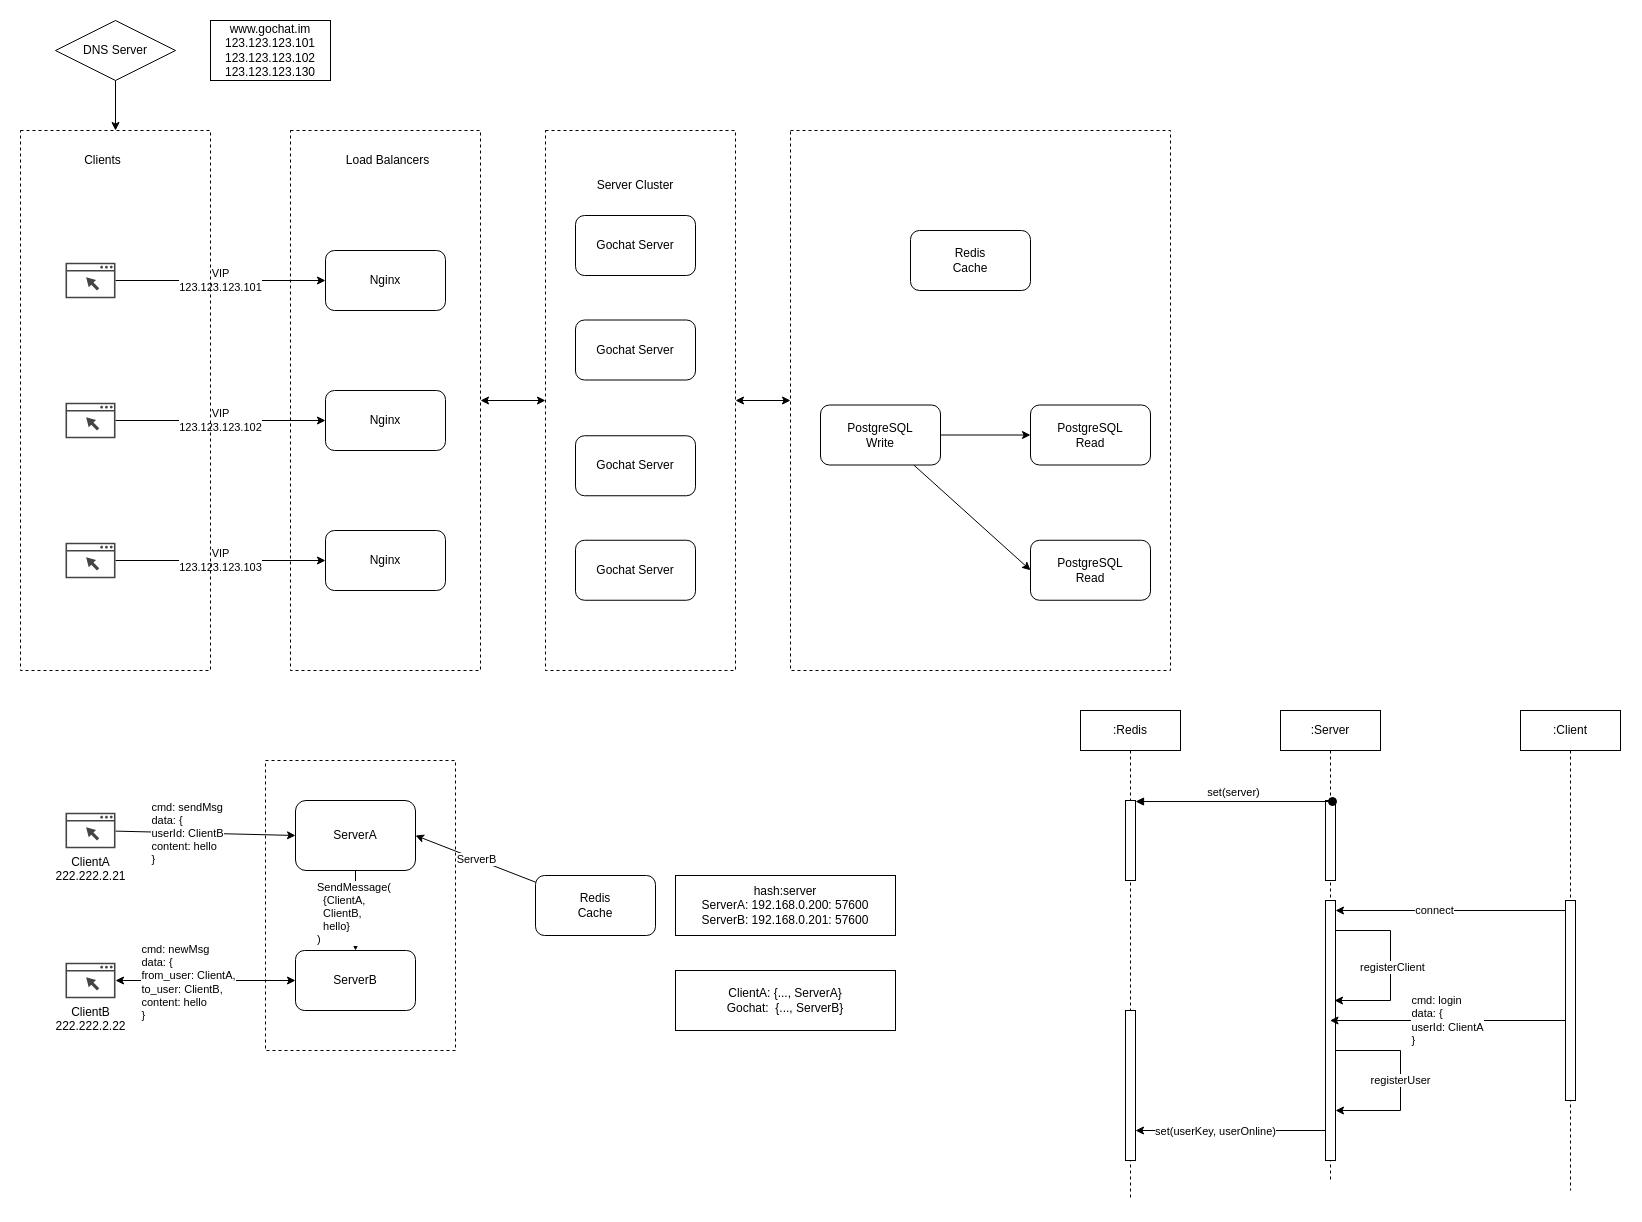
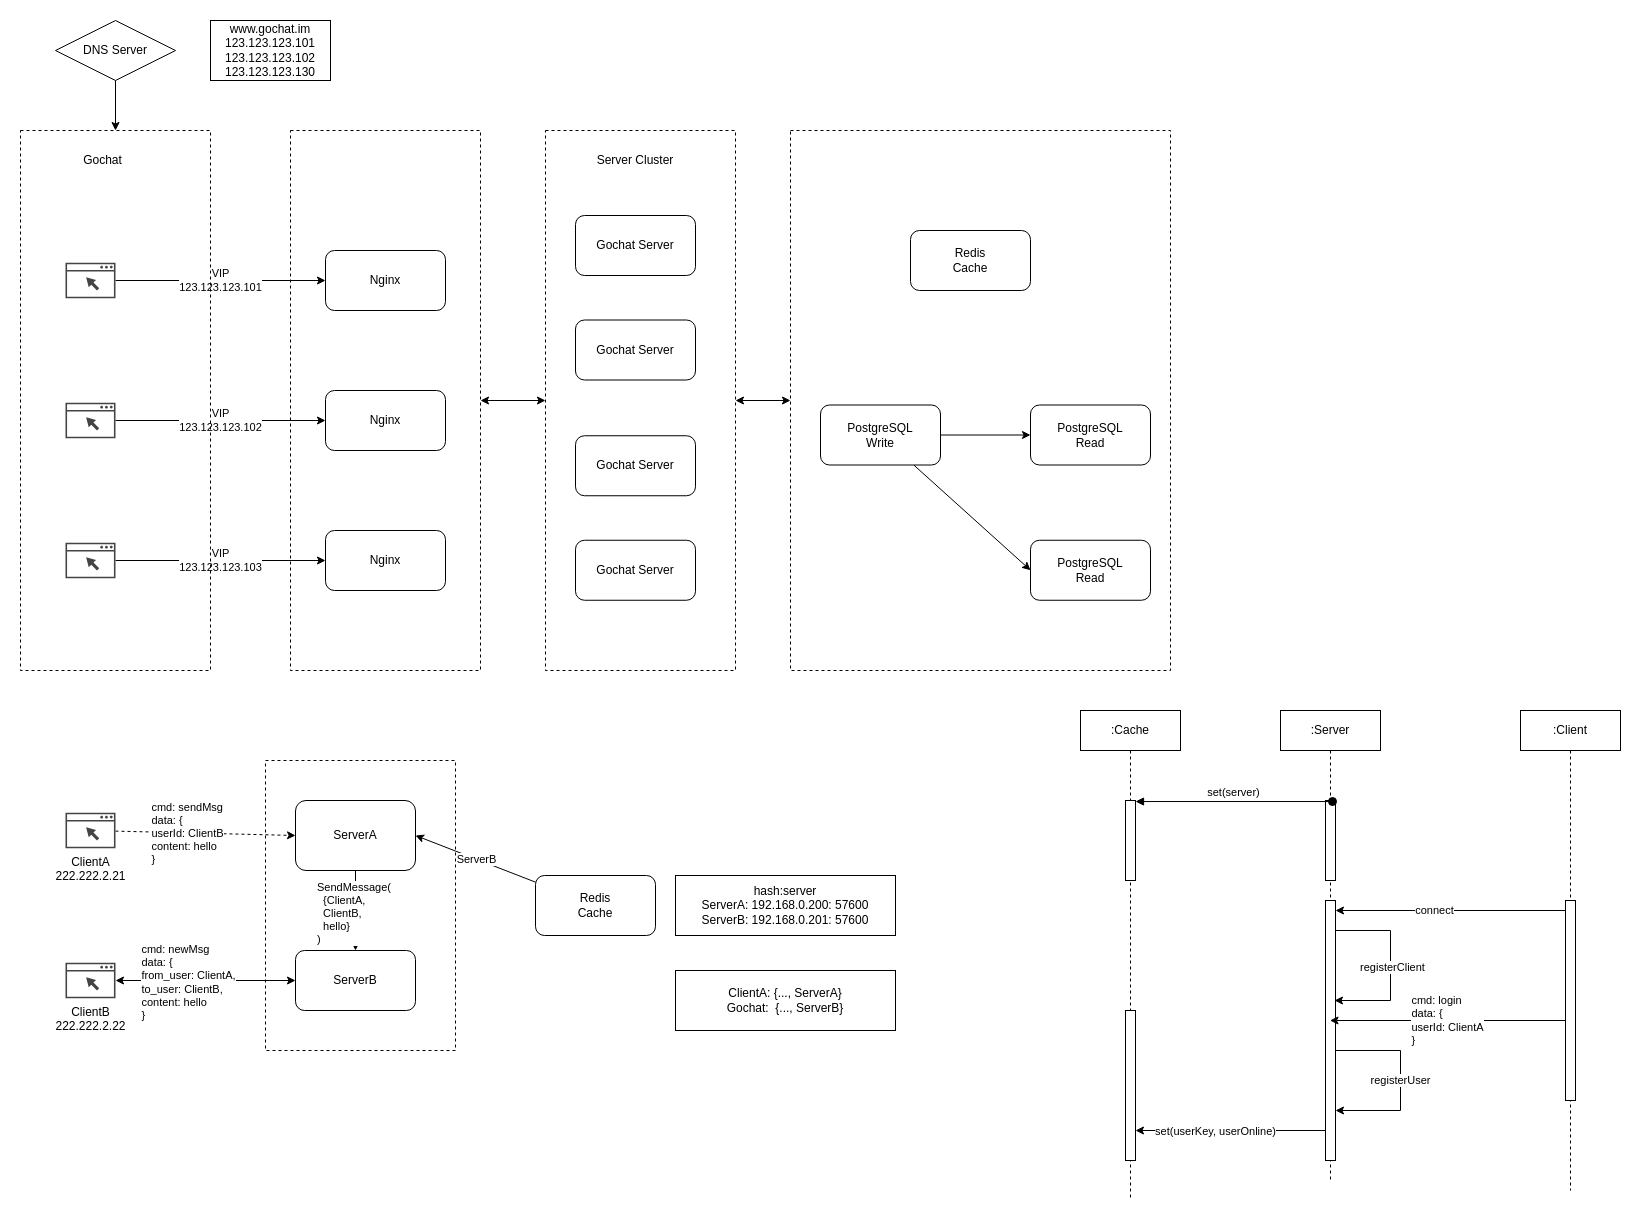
  <mxCell id="0" />
  <mxCell id="1" parent="0" />
  <mxCell id="2" value="" style="rounded=0;whiteSpace=wrap;html=1;fillColor=none;dashed=1;" vertex="1" parent="1"><mxGeometry x="265" y="760" width="190" height="290" as="geometry" /></mxCell>
  <mxCell id="3" value="" style="rounded=0;whiteSpace=wrap;html=1;fillColor=none;dashed=1;" vertex="1" parent="1"><mxGeometry x="790" y="130" width="380" height="540" as="geometry" /></mxCell>
  <mxCell id="4" style="edgeStyle=none;rounded=0;orthogonalLoop=1;jettySize=auto;html=1;entryX=0;entryY=0.5;entryDx=0;entryDy=0;startArrow=classic;startFill=1;" edge="1" parent="1" source="5" target="3"><mxGeometry relative="1" as="geometry" /></mxCell>
  <mxCell id="5" value="" style="rounded=0;whiteSpace=wrap;html=1;fillColor=none;dashed=1;" vertex="1" parent="1"><mxGeometry x="545" y="130" width="190" height="540" as="geometry" /></mxCell>
  <mxCell id="6" value="VIP&lt;br&gt;123.123.123.101" style="rounded=0;orthogonalLoop=1;jettySize=auto;html=1;entryX=0;entryY=0.5;entryDx=0;entryDy=0;" edge="1" parent="1" source="7" target="12"><mxGeometry relative="1" as="geometry" /></mxCell>
  <mxCell id="7" value="" style="pointerEvents=1;shadow=0;dashed=0;html=1;strokeColor=none;fillColor=#434445;aspect=fixed;labelPosition=center;verticalLabelPosition=bottom;verticalAlign=top;align=center;outlineConnect=0;shape=mxgraph.vvd.web_browser;" vertex="1" parent="1"><mxGeometry x="65" y="262.25" width="50" height="35.5" as="geometry" /></mxCell>
  <mxCell id="8" value="VIP&lt;br&gt;123.123.123.102" style="edgeStyle=none;rounded=0;orthogonalLoop=1;jettySize=auto;html=1;entryX=0;entryY=0.5;entryDx=0;entryDy=0;" edge="1" parent="1" source="9" target="13"><mxGeometry relative="1" as="geometry" /></mxCell>
  <mxCell id="9" value="" style="pointerEvents=1;shadow=0;dashed=0;html=1;strokeColor=none;fillColor=#434445;aspect=fixed;labelPosition=center;verticalLabelPosition=bottom;verticalAlign=top;align=center;outlineConnect=0;shape=mxgraph.vvd.web_browser;" vertex="1" parent="1"><mxGeometry x="65" y="402.25" width="50" height="35.5" as="geometry" /></mxCell>
  <mxCell id="10" value="VIP&lt;br&gt;123.123.123.103" style="edgeStyle=none;rounded=0;orthogonalLoop=1;jettySize=auto;html=1;entryX=0;entryY=0.5;entryDx=0;entryDy=0;" edge="1" parent="1" source="11" target="14"><mxGeometry relative="1" as="geometry" /></mxCell>
  <mxCell id="11" value="" style="pointerEvents=1;shadow=0;dashed=0;html=1;strokeColor=none;fillColor=#434445;aspect=fixed;labelPosition=center;verticalLabelPosition=bottom;verticalAlign=top;align=center;outlineConnect=0;shape=mxgraph.vvd.web_browser;" vertex="1" parent="1"><mxGeometry x="65" y="542.25" width="50" height="35.5" as="geometry" /></mxCell>
  <mxCell id="12" value="Nginx" style="rounded=1;whiteSpace=wrap;html=1;" vertex="1" parent="1"><mxGeometry x="325" y="250" width="120" height="60" as="geometry" /></mxCell>
  <mxCell id="13" value="Nginx" style="rounded=1;whiteSpace=wrap;html=1;" vertex="1" parent="1"><mxGeometry x="325" y="390" width="120" height="60" as="geometry" /></mxCell>
  <mxCell id="14" value="Nginx" style="rounded=1;whiteSpace=wrap;html=1;" vertex="1" parent="1"><mxGeometry x="325" y="530" width="120" height="60" as="geometry" /></mxCell>
  <mxCell id="15" style="edgeStyle=none;rounded=0;orthogonalLoop=1;jettySize=auto;html=1;entryX=0.5;entryY=0;entryDx=0;entryDy=0;startArrow=none;startFill=0;" edge="1" parent="1" source="16" target="47"><mxGeometry relative="1" as="geometry" /></mxCell>
  <mxCell id="16" value="DNS Server" style="rhombus;whiteSpace=wrap;html=1;fillColor=#ffffff;" vertex="1" parent="1"><mxGeometry x="55" y="20" width="120" height="60" as="geometry" /></mxCell>
  <mxCell id="17" value="www.gochat.im&lt;br&gt;123.123.123.101&lt;br&gt;123.123.123.102&lt;br&gt;123.123.123.130" style="rounded=0;whiteSpace=wrap;html=1;fillColor=#ffffff;" vertex="1" parent="1"><mxGeometry x="210" y="20" width="120" height="60" as="geometry" /></mxCell>
  <mxCell id="18" value="Gochat Server" style="rounded=1;whiteSpace=wrap;html=1;fillColor=#ffffff;" vertex="1" parent="1"><mxGeometry x="575" y="215" width="120" height="60" as="geometry" /></mxCell>
  <mxCell id="19" value="Gochat Server" style="rounded=1;whiteSpace=wrap;html=1;fillColor=#ffffff;" vertex="1" parent="1"><mxGeometry x="575" y="435.25" width="120" height="60" as="geometry" /></mxCell>
  <mxCell id="20" value="Gochat Server" style="rounded=1;whiteSpace=wrap;html=1;fillColor=#ffffff;" vertex="1" parent="1"><mxGeometry x="575" y="319.5" width="120" height="60" as="geometry" /></mxCell>
  <mxCell id="21" value="Gochat Server" style="rounded=1;whiteSpace=wrap;html=1;fillColor=#ffffff;" vertex="1" parent="1"><mxGeometry x="575" y="539.75" width="120" height="60" as="geometry" /></mxCell>
  <mxCell id="22" value="Redis&lt;br&gt;Cache" style="rounded=1;whiteSpace=wrap;html=1;fillColor=#ffffff;" vertex="1" parent="1"><mxGeometry x="910" y="230" width="120" height="60" as="geometry" /></mxCell>
  <mxCell id="23" style="edgeStyle=none;rounded=0;orthogonalLoop=1;jettySize=auto;html=1;entryX=0;entryY=0.5;entryDx=0;entryDy=0;startArrow=none;startFill=0;" edge="1" parent="1" source="25" target="27"><mxGeometry relative="1" as="geometry" /></mxCell>
  <mxCell id="24" style="edgeStyle=none;rounded=0;orthogonalLoop=1;jettySize=auto;html=1;entryX=0;entryY=0.5;entryDx=0;entryDy=0;startArrow=none;startFill=0;" edge="1" parent="1" source="25" target="26"><mxGeometry relative="1" as="geometry" /></mxCell>
  <mxCell id="25" value="PostgreSQL&lt;br&gt;Write" style="rounded=1;whiteSpace=wrap;html=1;fillColor=#ffffff;" vertex="1" parent="1"><mxGeometry x="820" y="404.5" width="120" height="60" as="geometry" /></mxCell>
  <mxCell id="26" value="PostgreSQL&lt;br&gt;Read" style="rounded=1;whiteSpace=wrap;html=1;fillColor=#ffffff;" vertex="1" parent="1"><mxGeometry x="1030" y="539.75" width="120" height="60" as="geometry" /></mxCell>
  <mxCell id="27" value="PostgreSQL&lt;br&gt;Read" style="rounded=1;whiteSpace=wrap;html=1;fillColor=#ffffff;" vertex="1" parent="1"><mxGeometry x="1030" y="404.5" width="120" height="60" as="geometry" /></mxCell>
- <mxCell id="28" value="Server Cluster" style="text;html=1;strokeColor=none;fillColor=none;align=center;verticalAlign=middle;whiteSpace=wrap;rounded=0;dashed=1;" vertex="1" parent="1"><mxGeometry x="595" y="175" width="80" height="20" as="geometry" /></mxCell>
+ <mxCell id="28" value="Server Cluster" style="text;html=1;strokeColor=none;fillColor=none;align=center;verticalAlign=middle;whiteSpace=wrap;rounded=0;dashed=1;" vertex="1" parent="1"><mxGeometry x="595" y="150" width="80" height="20" as="geometry" /></mxCell>
  <mxCell id="29" style="edgeStyle=none;rounded=0;orthogonalLoop=1;jettySize=auto;html=1;entryX=0;entryY=0.5;entryDx=0;entryDy=0;startArrow=classic;startFill=1;" edge="1" parent="1" source="30" target="5"><mxGeometry relative="1" as="geometry" /></mxCell>
  <mxCell id="30" value="" style="rounded=0;whiteSpace=wrap;html=1;fillColor=none;dashed=1;" vertex="1" parent="1"><mxGeometry x="290" y="130" width="190" height="540" as="geometry" /></mxCell>
- <mxCell id="31" value="Load Balancers" style="text;html=1;strokeColor=none;fillColor=none;align=center;verticalAlign=middle;whiteSpace=wrap;rounded=0;dashed=1;" vertex="1" parent="1"><mxGeometry x="340" y="150" width="95" height="20" as="geometry" /></mxCell>
  <mxCell id="32" style="edgeStyle=none;rounded=0;orthogonalLoop=1;jettySize=auto;html=1;entryX=0.5;entryY=0;entryDx=0;entryDy=0;startArrow=none;startFill=0;" edge="1" parent="1" source="34" target="35"><mxGeometry relative="1" as="geometry" /></mxCell>
  <mxCell id="33" value="SendMessage(&lt;br&gt;&amp;nbsp; {ClientA,&lt;br&gt;&amp;nbsp; ClientB,&lt;br&gt;&amp;nbsp; hello}&lt;br&gt;)" style="edgeLabel;html=1;align=left;verticalAlign=middle;resizable=0;points=[];" vertex="1" connectable="0" parent="32"><mxGeometry x="-0.378" relative="1" as="geometry"><mxPoint x="-40" y="17" as="offset" /></mxGeometry></mxCell>
  <mxCell id="34" value="ServerA" style="rounded=1;whiteSpace=wrap;html=1;fillColor=#ffffff;" vertex="1" parent="1"><mxGeometry x="295" y="800" width="120" height="70" as="geometry" /></mxCell>
  <mxCell id="35" value="ServerB" style="rounded=1;whiteSpace=wrap;html=1;fillColor=#ffffff;" vertex="1" parent="1"><mxGeometry x="295" y="950" width="120" height="60" as="geometry" /></mxCell>
  <mxCell id="36" style="edgeStyle=none;rounded=0;orthogonalLoop=1;jettySize=auto;html=1;entryX=1;entryY=0.5;entryDx=0;entryDy=0;startArrow=none;startFill=0;" edge="1" parent="1" source="38" target="34"><mxGeometry relative="1" as="geometry" /></mxCell>
  <mxCell id="37" value="ServerB" style="edgeLabel;html=1;align=center;verticalAlign=middle;resizable=0;points=[];" vertex="1" connectable="0" parent="36"><mxGeometry relative="1" as="geometry"><mxPoint as="offset" /></mxGeometry></mxCell>
  <mxCell id="38" value="Redis&lt;br&gt;Cache" style="rounded=1;whiteSpace=wrap;html=1;fillColor=#ffffff;" vertex="1" parent="1"><mxGeometry x="535" y="875" width="120" height="60" as="geometry" /></mxCell>
  <mxCell id="39" style="edgeStyle=none;rounded=0;orthogonalLoop=1;jettySize=auto;html=1;startArrow=classic;startFill=1;entryX=0;entryY=0.5;entryDx=0;entryDy=0;" edge="1" parent="1" source="41" target="35"><mxGeometry relative="1" as="geometry"><mxPoint x="205" y="810" as="targetPoint" /></mxGeometry></mxCell>
  <mxCell id="40" value="&lt;div style=&quot;text-align: left&quot;&gt;cmd: newMsg&lt;/div&gt;&lt;div style=&quot;text-align: left&quot;&gt;data: {&lt;/div&gt;&lt;div style=&quot;text-align: left&quot;&gt;from_user: ClientA,&lt;/div&gt;&lt;div style=&quot;text-align: left&quot;&gt;to_user: ClientB,&lt;/div&gt;&lt;div style=&quot;text-align: left&quot;&gt;content: hello&amp;nbsp;&lt;/div&gt;&lt;div style=&quot;text-align: left&quot;&gt;}&lt;/div&gt;" style="edgeLabel;html=1;align=center;verticalAlign=middle;resizable=0;points=[];" vertex="1" connectable="0" parent="39"><mxGeometry x="-0.202" y="-2" relative="1" as="geometry"><mxPoint y="-1" as="offset" /></mxGeometry></mxCell>
  <mxCell id="41" value="ClientB&lt;br&gt;222.222.2.22" style="pointerEvents=1;shadow=0;dashed=0;html=1;strokeColor=none;fillColor=#434445;aspect=fixed;labelPosition=center;verticalLabelPosition=bottom;verticalAlign=top;align=center;outlineConnect=0;shape=mxgraph.vvd.web_browser;" vertex="1" parent="1"><mxGeometry x="65" y="962.25" width="50" height="35.5" as="geometry" /></mxCell>
  <mxCell id="42" value="ClientA: {..., ServerA}&lt;br&gt;Gochat:&amp;nbsp; {..., ServerB}" style="rounded=0;whiteSpace=wrap;html=1;fillColor=#ffffff;" vertex="1" parent="1"><mxGeometry x="675" y="970" width="220" height="60" as="geometry" /></mxCell>
  <mxCell id="43" value="hash:server&lt;br&gt;ServerA: 192.168.0.200:&amp;nbsp;57600&lt;br&gt;ServerB: 192.168.0.201:&amp;nbsp;57600" style="rounded=0;whiteSpace=wrap;html=1;fillColor=#ffffff;" vertex="1" parent="1"><mxGeometry x="675" y="875" width="220" height="60" as="geometry" /></mxCell>
- <mxCell id="44" style="edgeStyle=none;rounded=0;orthogonalLoop=1;jettySize=auto;html=1;entryX=0;entryY=0.5;entryDx=0;entryDy=0;startArrow=none;startFill=0;" edge="1" parent="1" source="46" target="34"><mxGeometry relative="1" as="geometry" /></mxCell>
+ <mxCell id="44" style="edgeStyle=none;rounded=0;orthogonalLoop=1;jettySize=auto;html=1;entryX=0;entryY=0.5;entryDx=0;entryDy=0;startArrow=none;startFill=0;dashed=1;" edge="1" parent="1" source="46" target="34"><mxGeometry relative="1" as="geometry" /></mxCell>
  <mxCell id="45" value="&lt;div style=&quot;text-align: left&quot;&gt;cmd: sendMsg&lt;/div&gt;&lt;div style=&quot;text-align: left&quot;&gt;data: {&lt;/div&gt;&lt;div style=&quot;text-align: left&quot;&gt;userId: ClientB&lt;/div&gt;&lt;div style=&quot;text-align: left&quot;&gt;content: hello&lt;/div&gt;&lt;div style=&quot;text-align: left&quot;&gt;}&lt;/div&gt;" style="edgeLabel;html=1;align=center;verticalAlign=middle;resizable=0;points=[];" vertex="1" connectable="0" parent="44"><mxGeometry x="-0.09" y="3" relative="1" as="geometry"><mxPoint x="-11" y="3" as="offset" /></mxGeometry></mxCell>
  <mxCell id="46" value="ClientA&lt;br&gt;222.222.2.21" style="pointerEvents=1;shadow=0;dashed=0;html=1;strokeColor=none;fillColor=#434445;aspect=fixed;labelPosition=center;verticalLabelPosition=bottom;verticalAlign=top;align=center;outlineConnect=0;shape=mxgraph.vvd.web_browser;" vertex="1" parent="1"><mxGeometry x="65" y="812.25" width="50" height="35.5" as="geometry" /></mxCell>
  <mxCell id="47" value="" style="rounded=0;whiteSpace=wrap;html=1;fillColor=none;dashed=1;" vertex="1" parent="1"><mxGeometry x="20" y="130" width="190" height="540" as="geometry" /></mxCell>
- <mxCell id="48" value="Clients" style="text;html=1;strokeColor=none;fillColor=none;align=center;verticalAlign=middle;whiteSpace=wrap;rounded=0;dashed=1;" vertex="1" parent="1"><mxGeometry x="55" y="150" width="95" height="20" as="geometry" /></mxCell>
+ <mxCell id="48" value="Gochat" style="text;html=1;strokeColor=none;fillColor=none;align=center;verticalAlign=middle;whiteSpace=wrap;rounded=0;dashed=1;" vertex="1" parent="1"><mxGeometry x="55" y="150" width="95" height="20" as="geometry" /></mxCell>
  <mxCell id="49" value=":Server" style="shape=umlLifeline;perimeter=lifelinePerimeter;whiteSpace=wrap;html=1;container=1;collapsible=0;recursiveResize=0;outlineConnect=0;" vertex="1" parent="1"><mxGeometry x="1280" y="710" width="100" height="470" as="geometry" /></mxCell>
  <mxCell id="50" value="" style="html=1;points=[];perimeter=orthogonalPerimeter;" vertex="1" parent="49"><mxGeometry x="45" y="90" width="10" height="80" as="geometry" /></mxCell>
  <mxCell id="51" value="" style="html=1;points=[];perimeter=orthogonalPerimeter;" vertex="1" parent="49"><mxGeometry x="45" y="190" width="10" height="260" as="geometry" /></mxCell>
  <mxCell id="52" style="edgeStyle=orthogonalEdgeStyle;rounded=0;orthogonalLoop=1;jettySize=auto;html=1;" edge="1" parent="49" source="51"><mxGeometry relative="1" as="geometry"><mxPoint x="54" y="290" as="targetPoint" /><Array as="points"><mxPoint x="110" y="220" /><mxPoint x="110" y="290" /><mxPoint x="54" y="290" /></Array></mxGeometry></mxCell>
  <mxCell id="53" value="registerClient" style="edgeLabel;html=1;align=center;verticalAlign=middle;resizable=0;points=[];" vertex="1" connectable="0" parent="52"><mxGeometry x="0.007" y="1" relative="1" as="geometry"><mxPoint as="offset" /></mxGeometry></mxCell>
  <mxCell id="54" value="registerUser" style="edgeStyle=orthogonalEdgeStyle;rounded=0;orthogonalLoop=1;jettySize=auto;html=1;elbow=vertical;" edge="1" parent="49" source="51" target="51"><mxGeometry relative="1" as="geometry"><Array as="points"><mxPoint x="120" y="340" /><mxPoint x="90" y="400" /></Array></mxGeometry></mxCell>
- <mxCell id="55" value=":Redis" style="shape=umlLifeline;perimeter=lifelinePerimeter;whiteSpace=wrap;html=1;container=1;collapsible=0;recursiveResize=0;outlineConnect=0;" vertex="1" parent="1"><mxGeometry x="1080" y="710" width="100" height="490" as="geometry" /></mxCell>
+ <mxCell id="55" value=":Cache" style="shape=umlLifeline;perimeter=lifelinePerimeter;whiteSpace=wrap;html=1;container=1;collapsible=0;recursiveResize=0;outlineConnect=0;" vertex="1" parent="1"><mxGeometry x="1080" y="710" width="100" height="490" as="geometry" /></mxCell>
  <mxCell id="56" value="" style="html=1;points=[];perimeter=orthogonalPerimeter;" vertex="1" parent="55"><mxGeometry x="45" y="90" width="10" height="80" as="geometry" /></mxCell>
  <mxCell id="57" value="" style="html=1;points=[];perimeter=orthogonalPerimeter;" vertex="1" parent="55"><mxGeometry x="45" y="300" width="10" height="150" as="geometry" /></mxCell>
  <mxCell id="58" value="set(server)" style="html=1;verticalAlign=bottom;startArrow=oval;endArrow=block;startSize=8;exitX=0.7;exitY=0.013;exitDx=0;exitDy=0;exitPerimeter=0;" edge="1" parent="1" source="50" target="56"><mxGeometry relative="1" as="geometry"><mxPoint x="1209.5" y="790" as="sourcePoint" /></mxGeometry></mxCell>
  <mxCell id="59" value=":Client" style="shape=umlLifeline;perimeter=lifelinePerimeter;whiteSpace=wrap;html=1;container=1;collapsible=0;recursiveResize=0;outlineConnect=0;" vertex="1" parent="1"><mxGeometry x="1520" y="710" width="100" height="480" as="geometry" /></mxCell>
  <mxCell id="60" value="" style="html=1;points=[];perimeter=orthogonalPerimeter;" vertex="1" parent="59"><mxGeometry x="45" y="190" width="10" height="200" as="geometry" /></mxCell>
  <mxCell id="61" value="" style="edgeStyle=orthogonalEdgeStyle;rounded=0;orthogonalLoop=1;jettySize=auto;html=1;" edge="1" parent="1" source="60" target="51"><mxGeometry relative="1" as="geometry"><Array as="points"><mxPoint x="1450" y="910" /><mxPoint x="1450" y="910" /></Array></mxGeometry></mxCell>
  <mxCell id="62" value="connect" style="edgeLabel;html=1;align=center;verticalAlign=middle;resizable=0;points=[];" vertex="1" connectable="0" parent="61"><mxGeometry x="0.148" y="-1" relative="1" as="geometry"><mxPoint as="offset" /></mxGeometry></mxCell>
  <mxCell id="63" value="&lt;div style=&quot;text-align: left&quot;&gt;cmd: login&lt;/div&gt;&lt;div style=&quot;text-align: left&quot;&gt;data: {&lt;/div&gt;&lt;div style=&quot;text-align: left&quot;&gt;userId: ClientA&lt;/div&gt;&lt;div style=&quot;text-align: left&quot;&gt;}&lt;/div&gt;" style="edgeStyle=orthogonalEdgeStyle;rounded=0;orthogonalLoop=1;jettySize=auto;html=1;" edge="1" parent="1" source="60" target="49"><mxGeometry relative="1" as="geometry"><Array as="points"><mxPoint x="1450" y="1020" /><mxPoint x="1450" y="1020" /></Array></mxGeometry></mxCell>
  <mxCell id="64" value="" style="edgeStyle=orthogonalEdgeStyle;rounded=0;orthogonalLoop=1;jettySize=auto;html=1;" edge="1" parent="1" source="51" target="57"><mxGeometry relative="1" as="geometry"><Array as="points"><mxPoint x="1230" y="1130" /><mxPoint x="1230" y="1130" /></Array></mxGeometry></mxCell>
  <mxCell id="65" value="set(userKey, userOnline)" style="edgeLabel;html=1;align=center;verticalAlign=middle;resizable=0;points=[];" vertex="1" connectable="0" parent="64"><mxGeometry x="0.168" relative="1" as="geometry"><mxPoint as="offset" /></mxGeometry></mxCell>
